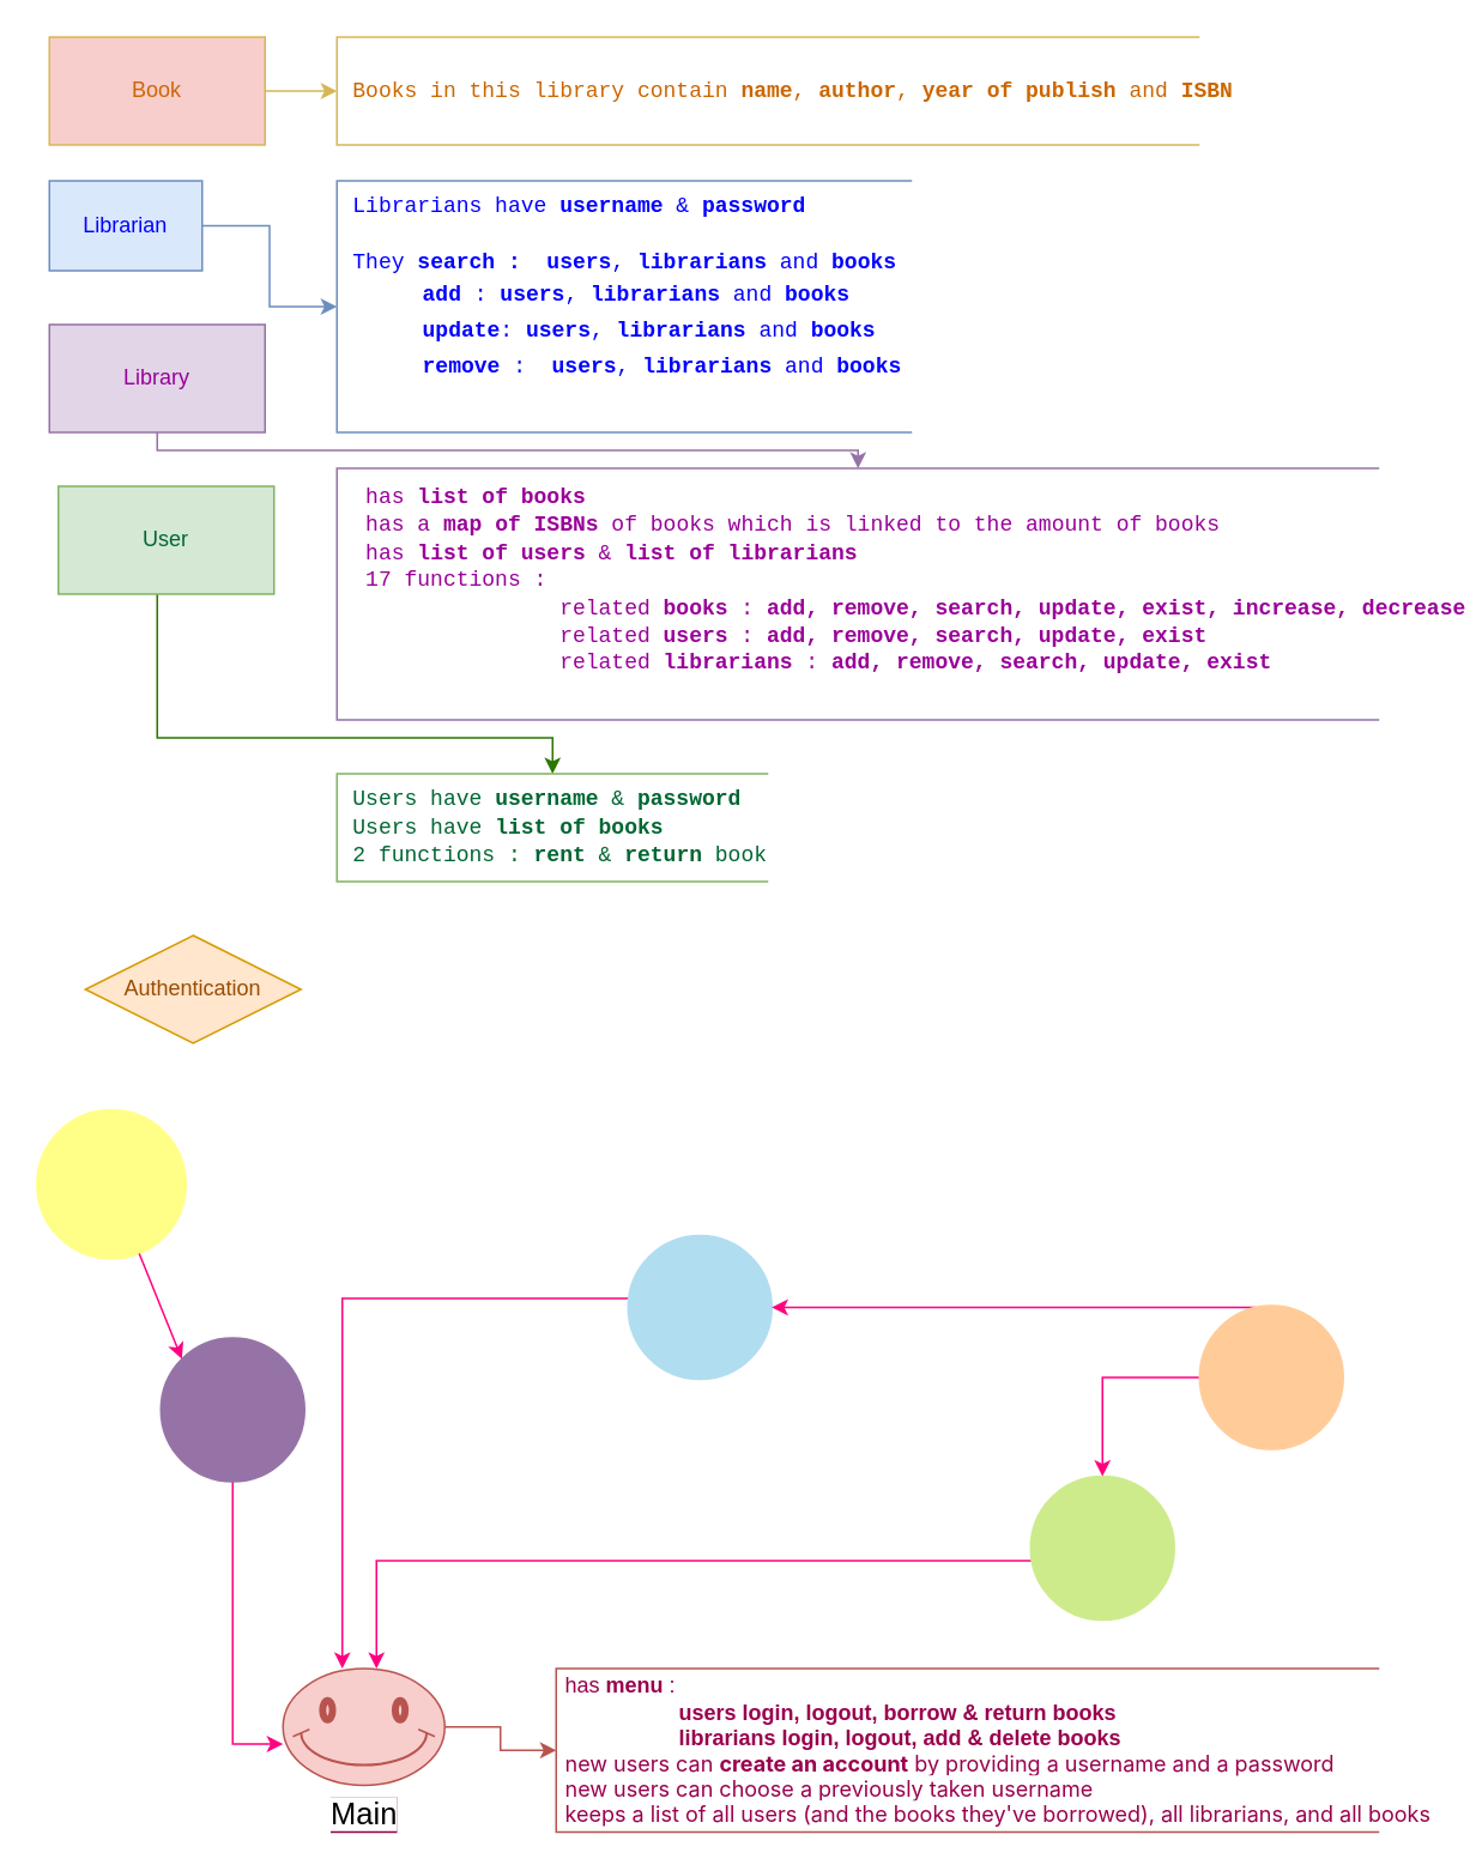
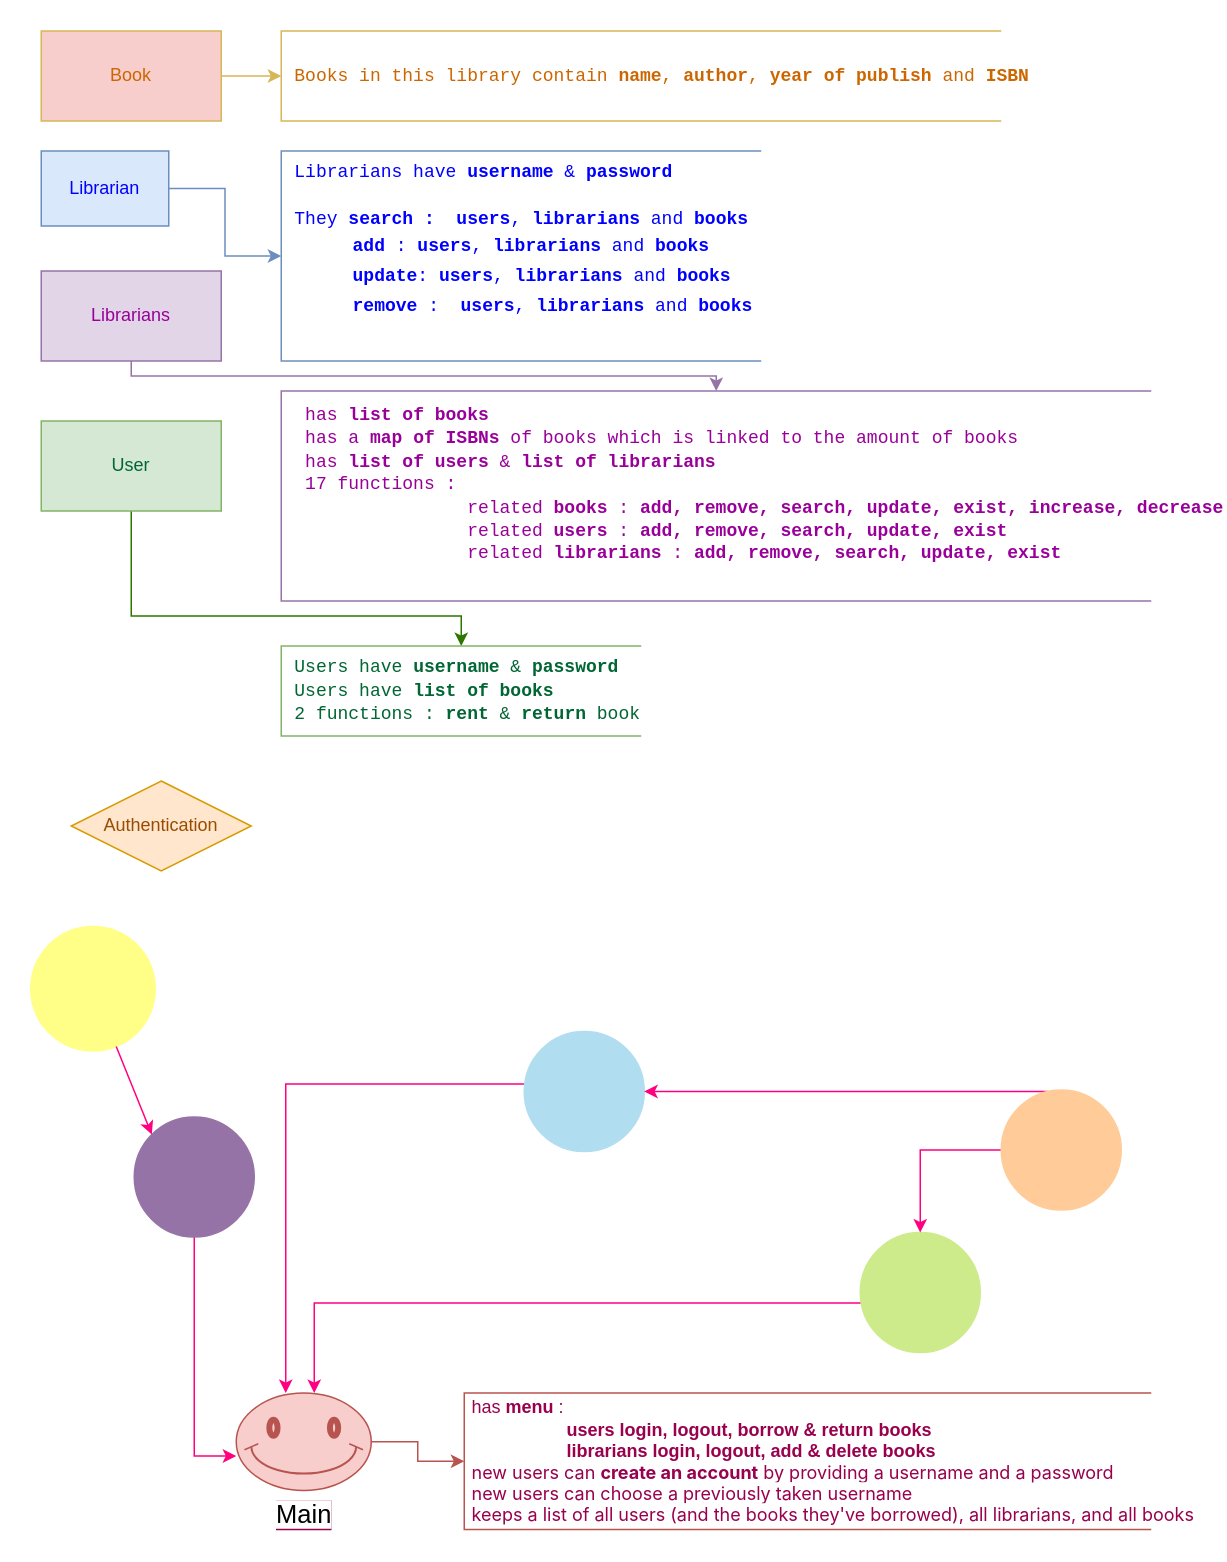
  <mxCell id="0" />
  <mxCell id="1" parent="0" />
  <mxCell id="2" value="" style="edgeStyle=orthogonalEdgeStyle;rounded=0;orthogonalLoop=1;jettySize=auto;html=1;fontSize=17;fontColor=#000000;fillColor=#60a917;strokeColor=#2D7600;" parent="1" source="3" target="13" edge="1"><mxGeometry relative="1" as="geometry"><Array as="points"><mxPoint x="87" y="410" /><mxPoint x="307" y="410" /></Array></mxGeometry></mxCell>
- <mxCell id="3" value="&lt;font color=&quot;#006633&quot;&gt;User&lt;/font&gt;" style="rounded=0;whiteSpace=wrap;html=1;fillColor=#d5e8d4;strokeColor=#82b366;" parent="1" vertex="1"><mxGeometry x="32" y="270" width="120" height="60" as="geometry" /></mxCell>
+ <mxCell id="3" value="&lt;font color=&quot;#006633&quot;&gt;User&lt;/font&gt;" style="rounded=0;whiteSpace=wrap;html=1;fillColor=#d5e8d4;strokeColor=#82b366;" parent="1" vertex="1"><mxGeometry x="27" y="280" width="120" height="60" as="geometry" /></mxCell>
  <mxCell id="4" value="" style="edgeStyle=orthogonalEdgeStyle;rounded=0;orthogonalLoop=1;jettySize=auto;html=1;fontSize=17;fontColor=#006633;fillColor=#e1d5e7;strokeColor=#9673a6;" parent="1" source="5" target="16" edge="1"><mxGeometry relative="1" as="geometry"><Array as="points"><mxPoint x="87" y="250" /><mxPoint x="477" y="250" /></Array></mxGeometry></mxCell>
- <mxCell id="5" value="&lt;font color=&quot;#990099&quot;&gt;Library&lt;/font&gt;" style="rounded=0;whiteSpace=wrap;html=1;fillColor=#e1d5e7;strokeColor=#9673a6;" parent="1" vertex="1"><mxGeometry x="27" y="180" width="120" height="60" as="geometry" /></mxCell>
+ <mxCell id="5" value="&lt;font color=&quot;#990099&quot;&gt;Librarians&lt;/font&gt;" style="rounded=0;whiteSpace=wrap;html=1;fillColor=#e1d5e7;strokeColor=#9673a6;" parent="1" vertex="1"><mxGeometry x="27" y="180" width="120" height="60" as="geometry" /></mxCell>
  <mxCell id="6" value="" style="edgeStyle=orthogonalEdgeStyle;rounded=0;orthogonalLoop=1;jettySize=auto;html=1;fontSize=17;fontColor=#0000FF;fillColor=#dae8fc;strokeColor=#6c8ebf;" parent="1" source="7" target="12" edge="1"><mxGeometry relative="1" as="geometry" /></mxCell>
  <mxCell id="7" value="&lt;font color=&quot;#0000ff&quot;&gt;Librarian&lt;/font&gt;" style="rounded=0;whiteSpace=wrap;html=1;fillColor=#dae8fc;strokeColor=#6c8ebf;" parent="1" vertex="1"><mxGeometry x="27" y="100" width="85" height="50" as="geometry" /></mxCell>
  <mxCell id="8" value="" style="edgeStyle=orthogonalEdgeStyle;rounded=0;orthogonalLoop=1;jettySize=auto;html=1;fillColor=#fff2cc;strokeColor=#d6b656;" parent="1" source="9" target="10" edge="1"><mxGeometry relative="1" as="geometry" /></mxCell>
  <mxCell id="9" value="&lt;font color=&quot;#cc6600&quot;&gt;Book&lt;/font&gt;" style="rounded=0;whiteSpace=wrap;html=1;fillColor=#f8cecc;strokeColor=#d6b656;" parent="1" vertex="1"><mxGeometry x="27" y="20" width="120" height="60" as="geometry" /></mxCell>
  <mxCell id="10" value="&lt;span style=&quot;font-family: ui-monospace, SFMono-Regular, &amp;quot;SF Mono&amp;quot;, Menlo, Consolas, &amp;quot;Liberation Mono&amp;quot;, monospace; background-color: rgb(255, 255, 255);&quot;&gt;&lt;font color=&quot;#cc6600&quot;&gt;&amp;nbsp;Books in this library contain &lt;b&gt;name&lt;/b&gt;, &lt;b&gt;author&lt;/b&gt;, &lt;b&gt;year of publish&lt;/b&gt; and &lt;b&gt;ISBN&lt;/b&gt;&lt;/font&gt;&lt;/span&gt;" style="strokeWidth=1;html=1;shape=mxgraph.flowchart.annotation_1;align=left;pointerEvents=1;fillColor=#FFF2CC;strokeColor=#d6b656;fillStyle=auto;" parent="1" vertex="1"><mxGeometry x="187" y="20" width="480" height="60" as="geometry" /></mxCell>
  <mxCell id="11" value="&lt;font color=&quot;#994c00&quot;&gt;Authentication&lt;/font&gt;" style="rhombus;whiteSpace=wrap;html=1;fillColor=#ffe6cc;strokeColor=#d79b00;" parent="1" vertex="1"><mxGeometry x="47" y="520" width="120" height="60" as="geometry" /></mxCell>
  <mxCell id="12" value="&lt;font face=&quot;ui-monospace, SFMono-Regular, SF Mono, Menlo, Consolas, Liberation Mono, monospace&quot; color=&quot;#0000ff&quot;&gt;&lt;span style=&quot;background-color: rgb(255, 255, 255);&quot;&gt;&amp;nbsp;Librarians have &lt;b&gt;username&lt;/b&gt; &amp;amp; &lt;b&gt;password&lt;br&gt;&lt;/b&gt;&lt;br&gt;&amp;nbsp;They&amp;nbsp;&lt;/span&gt;&lt;/font&gt;&lt;span style=&quot;font-family: ui-monospace, SFMono-Regular, &amp;quot;SF Mono&amp;quot;, Menlo, Consolas, &amp;quot;Liberation Mono&amp;quot;, monospace; background-color: rgb(255, 255, 255);&quot;&gt;&lt;font color=&quot;#0000ff&quot;&gt;&lt;b&gt;search :&amp;nbsp;&lt;/b&gt; &lt;b&gt;users&lt;/b&gt;, &lt;b&gt;librarians&lt;/b&gt; and &lt;b&gt;books&lt;br&gt;&lt;/b&gt;&lt;/font&gt;&lt;/span&gt;&lt;table style=&quot;border-spacing: 0px; border-collapse: collapse; tab-size: 8; font-family: -apple-system, BlinkMacSystemFont, &amp;quot;Segoe UI&amp;quot;, &amp;quot;Noto Sans&amp;quot;, Helvetica, Arial, sans-serif, &amp;quot;Apple Color Emoji&amp;quot;, &amp;quot;Segoe UI Emoji&amp;quot;; font-size: 14px; background-color: rgb(255, 255, 255);&quot; data-tagsearch-path=&quot;src/main/java/Librarian.java&quot; data-tagsearch-lang=&quot;Java&quot; data-paste-markdown-skip=&quot;&quot; data-tab-size=&quot;8&quot; class=&quot;highlight tab-size js-file-line-container js-code-nav-container js-tagsearch-file&quot; data-hpc=&quot;&quot;&gt;&lt;tbody style=&quot;box-sizing: border-box;&quot;&gt;&lt;tr style=&quot;box-sizing: border-box;&quot;&gt;&lt;td style=&quot;box-sizing: border-box; padding: 0px 10px; position: relative; line-height: 20px; vertical-align: top; overflow: visible; font-family: ui-monospace, SFMono-Regular, &amp;quot;SF Mono&amp;quot;, Menlo, Consolas, &amp;quot;Liberation Mono&amp;quot;, monospace; font-size: 12px; color: var(--color-fg-default); overflow-wrap: anywhere;&quot; class=&quot;blob-code blob-code-inner js-file-line&quot; id=&quot;LC5&quot;&gt;&lt;font color=&quot;#0000ff&quot;&gt;&lt;span style=&quot;box-sizing: border-box;&quot; class=&quot;pl-c&quot;&gt;&amp;nbsp; &amp;nbsp; &amp;nbsp;&lt;b&gt;add&lt;/b&gt; :&amp;nbsp;&lt;b style=&quot;&quot;&gt;users&lt;/b&gt;,&amp;nbsp;&lt;b style=&quot;&quot;&gt;librarians&lt;/b&gt;&amp;nbsp;and&amp;nbsp;&lt;b style=&quot;&quot;&gt;books&lt;/b&gt;&lt;br&gt;&amp;nbsp; &amp;nbsp; &amp;nbsp;&lt;b&gt;update&lt;/b&gt;:&amp;nbsp;&lt;b style=&quot;&quot;&gt;users&lt;/b&gt;,&amp;nbsp;&lt;b style=&quot;&quot;&gt;librarians&lt;/b&gt;&amp;nbsp;and&amp;nbsp;&lt;b style=&quot;&quot;&gt;books&lt;/b&gt;&lt;br&gt;&amp;nbsp; &amp;nbsp; &amp;nbsp;&lt;b&gt;remove&lt;/b&gt; :&amp;nbsp;&amp;nbsp;&lt;/span&gt;&lt;b style=&quot;&quot;&gt;users&lt;/b&gt;,&amp;nbsp;&lt;b style=&quot;&quot;&gt;librarians&lt;/b&gt;&amp;nbsp;and&amp;nbsp;&lt;b style=&quot;&quot;&gt;books&lt;/b&gt;&lt;/font&gt;&lt;/td&gt;&lt;/tr&gt;&lt;tr style=&quot;box-sizing: border-box; background-color: transparent;&quot;&gt;&lt;td style=&quot;box-sizing: border-box; padding: 0px 10px; position: relative; width: 50px; min-width: 50px; font-family: ui-monospace, SFMono-Regular, &amp;quot;SF Mono&amp;quot;, Menlo, Consolas, &amp;quot;Liberation Mono&amp;quot;, monospace; font-size: 12px; line-height: 20px; color: var(--color-fg-subtle); text-align: right; vertical-align: top; cursor: pointer; user-select: none;&quot; data-line-number=&quot;6&quot; class=&quot;blob-num js-line-number js-code-nav-line-number js-blob-rnum&quot; id=&quot;L6&quot;&gt;&lt;/td&gt;&lt;td style=&quot;box-sizing: border-box; padding: 0px 10px; position: relative; line-height: 20px; vertical-align: top; overflow: visible; font-family: ui-monospace, SFMono-Regular, &amp;quot;SF Mono&amp;quot;, Menlo, Consolas, &amp;quot;Liberation Mono&amp;quot;, monospace; font-size: 12px; color: var(--color-fg-default); overflow-wrap: anywhere;&quot; class=&quot;blob-code blob-code-inner js-file-line&quot; id=&quot;LC6&quot;&gt;&lt;font color=&quot;#0000ff&quot;&gt;&lt;br&gt;&lt;/font&gt;&lt;/td&gt;&lt;/tr&gt;&lt;/tbody&gt;&lt;/table&gt;" style="strokeWidth=1;html=1;shape=mxgraph.flowchart.annotation_1;align=left;pointerEvents=1;fillColor=#dae8fc;strokeColor=#6c8ebf;fillStyle=auto;" parent="1" vertex="1"><mxGeometry x="187" y="100" width="320" height="140" as="geometry" /></mxCell>
  <mxCell id="13" value="&lt;font color=&quot;#006633&quot;&gt;&lt;span style=&quot;font-family: ui-monospace, SFMono-Regular, &amp;quot;SF Mono&amp;quot;, Menlo, Consolas, &amp;quot;Liberation Mono&amp;quot;, monospace; background-color: rgb(255, 255, 255);&quot;&gt;&amp;nbsp;Users have&amp;nbsp;&lt;/span&gt;&lt;b style=&quot;font-family: ui-monospace, SFMono-Regular, &amp;quot;SF Mono&amp;quot;, Menlo, Consolas, &amp;quot;Liberation Mono&amp;quot;, monospace;&quot;&gt;username&lt;/b&gt;&lt;span style=&quot;font-family: ui-monospace, SFMono-Regular, &amp;quot;SF Mono&amp;quot;, Menlo, Consolas, &amp;quot;Liberation Mono&amp;quot;, monospace; background-color: rgb(255, 255, 255);&quot;&gt;&amp;nbsp;&amp;amp;&amp;nbsp;&lt;/span&gt;&lt;b style=&quot;font-family: ui-monospace, SFMono-Regular, &amp;quot;SF Mono&amp;quot;, Menlo, Consolas, &amp;quot;Liberation Mono&amp;quot;, monospace;&quot;&gt;password&lt;br&gt;&amp;nbsp;&lt;/b&gt;&lt;span style=&quot;font-family: ui-monospace, SFMono-Regular, &amp;quot;SF Mono&amp;quot;, Menlo, Consolas, &amp;quot;Liberation Mono&amp;quot;, monospace;&quot;&gt;Users have &lt;b&gt;list of books&lt;br&gt;&lt;/b&gt;&amp;nbsp;2 functions : &lt;b&gt;rent&lt;/b&gt; &amp;amp; &lt;b&gt;return&lt;/b&gt; book&lt;br&gt;&lt;/span&gt;&lt;/font&gt;" style="strokeWidth=1;html=1;shape=mxgraph.flowchart.annotation_1;align=left;pointerEvents=1;fillColor=#d5e8d4;strokeColor=#82b366;fillStyle=auto;" parent="1" vertex="1"><mxGeometry x="187" y="430" width="240" height="60" as="geometry" /></mxCell>
  <mxCell id="14" value="" style="edgeStyle=orthogonalEdgeStyle;rounded=0;orthogonalLoop=1;jettySize=auto;html=1;fillColor=#f8cecc;strokeColor=#b85450;" parent="1" source="15" target="17" edge="1"><mxGeometry relative="1" as="geometry" /></mxCell>
  <mxCell id="15" value="&lt;span style=&quot;background-color: rgb(255, 255, 255);&quot;&gt;Main&lt;/span&gt;" style="verticalLabelPosition=bottom;verticalAlign=top;html=1;shape=mxgraph.basic.smiley;labelBackgroundColor=#99004D;fillStyle=auto;strokeWidth=1;fontSize=17;fillColor=#f8cecc;strokeColor=#b85450;" parent="1" vertex="1"><mxGeometry x="157" y="928" width="90" height="65" as="geometry" /></mxCell>
  <mxCell id="16" value="&lt;font color=&quot;#990099&quot;&gt;&lt;span style=&quot;font-family: ui-monospace, SFMono-Regular, &amp;quot;SF Mono&amp;quot;, Menlo, Consolas, &amp;quot;Liberation Mono&amp;quot;, monospace;&quot;&gt;&amp;nbsp; has&amp;nbsp;&lt;/span&gt;&lt;b style=&quot;font-family: ui-monospace, SFMono-Regular, &amp;quot;SF Mono&amp;quot;, Menlo, Consolas, &amp;quot;Liberation Mono&amp;quot;, monospace;&quot;&gt;list of books&lt;br&gt;&amp;nbsp; &lt;/b&gt;&lt;span style=&quot;font-family: ui-monospace, SFMono-Regular, &amp;quot;SF Mono&amp;quot;, Menlo, Consolas, &amp;quot;Liberation Mono&amp;quot;, monospace;&quot;&gt;has a &lt;b&gt;map of ISBNs&lt;/b&gt; of books which is linked to the amount of books&lt;br&gt;&amp;nbsp; has &lt;b&gt;list of users&lt;/b&gt; &amp;amp; &lt;b&gt;list of librarians&lt;/b&gt;&lt;br&gt;&amp;nbsp; 17 functions :&lt;br&gt;&amp;nbsp; &amp;nbsp; &amp;nbsp; &amp;nbsp; &amp;nbsp; &amp;nbsp; &amp;nbsp; &amp;nbsp; &amp;nbsp;related &lt;b&gt;books&lt;/b&gt; : &lt;b&gt;add, remove, search, update, exist, increase, decrease&lt;/b&gt;&lt;br&gt;&amp;nbsp; &amp;nbsp; &amp;nbsp; &amp;nbsp; &amp;nbsp; &amp;nbsp; &amp;nbsp; &amp;nbsp; &amp;nbsp;related &lt;b&gt;users&lt;/b&gt; : &lt;b&gt;add, remove, search, update, exist&lt;/b&gt;&lt;br&gt;&amp;nbsp; &amp;nbsp; &amp;nbsp; &amp;nbsp; &amp;nbsp; &amp;nbsp; &amp;nbsp; &amp;nbsp; &amp;nbsp;related &lt;b&gt;librarians&lt;/b&gt; : &lt;b&gt;add, remove, search, update, exist&lt;/b&gt;&lt;br&gt;&lt;br&gt;&lt;/span&gt;&lt;/font&gt;" style="strokeWidth=1;html=1;shape=mxgraph.flowchart.annotation_1;align=left;pointerEvents=1;fillColor=#e1d5e7;strokeColor=#9673a6;fillStyle=auto;" parent="1" vertex="1"><mxGeometry x="187" y="260" width="580" height="140" as="geometry" /></mxCell>
  <mxCell id="17" value="&lt;font color=&quot;#99004d&quot; style=&quot;font-size: 12px;&quot;&gt;&lt;font style=&quot;font-size: 12px;&quot;&gt;&lt;font style=&quot;font-size: 12px;&quot;&gt;&amp;nbsp;has &lt;b style=&quot;&quot;&gt;menu&lt;/b&gt; :&amp;nbsp;&lt;br&gt;&amp;nbsp; &amp;nbsp; &amp;nbsp; &amp;nbsp; &amp;nbsp; &amp;nbsp; &amp;nbsp; &amp;nbsp; &amp;nbsp; &amp;nbsp; &lt;b style=&quot;&quot;&gt;users login, logout, borrow &amp;amp; return books&lt;/b&gt;&lt;br&gt;&amp;nbsp; &amp;nbsp; &amp;nbsp; &amp;nbsp; &amp;nbsp; &amp;nbsp; &amp;nbsp; &amp;nbsp; &amp;nbsp; &amp;nbsp;&lt;b style=&quot;&quot;&gt; librarians login, logout, add &amp;amp; delete books&lt;/b&gt;&lt;br&gt;&amp;nbsp;&lt;/font&gt;&lt;span style=&quot;font-family: -apple-system, BlinkMacSystemFont, &amp;quot;Segoe UI&amp;quot;, &amp;quot;Noto Sans&amp;quot;, Helvetica, Arial, sans-serif, &amp;quot;Apple Color Emoji&amp;quot;, &amp;quot;Segoe UI Emoji&amp;quot;; background-color: rgb(255, 255, 255);&quot;&gt;new users can&amp;nbsp;&lt;b&gt;create an account&lt;/b&gt; by providing a username and a password&lt;br&gt;&lt;/span&gt;&lt;/font&gt;&lt;font style=&quot;font-size: 12px;&quot;&gt;&amp;nbsp;&lt;/font&gt;&lt;span style=&quot;font-family: -apple-system, BlinkMacSystemFont, &amp;quot;Segoe UI&amp;quot;, &amp;quot;Noto Sans&amp;quot;, Helvetica, Arial, sans-serif, &amp;quot;Apple Color Emoji&amp;quot;, &amp;quot;Segoe UI Emoji&amp;quot;; background-color: rgb(255, 255, 255);&quot;&gt;new users can choose a previously taken username&lt;br&gt;&lt;/span&gt;&lt;font style=&quot;font-size: 12px;&quot;&gt;&amp;nbsp;&lt;/font&gt;&lt;span style=&quot;font-family: -apple-system, BlinkMacSystemFont, &amp;quot;Segoe UI&amp;quot;, &amp;quot;Noto Sans&amp;quot;, Helvetica, Arial, sans-serif, &amp;quot;Apple Color Emoji&amp;quot;, &amp;quot;Segoe UI Emoji&amp;quot;; background-color: rgb(255, 255, 255);&quot;&gt;keeps a list of all users (and the books they've borrowed), all librarians, and all books&lt;/span&gt;&lt;/font&gt;&lt;font color=&quot;#99004d&quot;&gt;&lt;br&gt;&lt;/font&gt;" style="strokeWidth=1;html=1;shape=mxgraph.flowchart.annotation_1;align=left;pointerEvents=1;fillColor=#f8cecc;strokeColor=#b85450;fillStyle=auto;" parent="1" vertex="1"><mxGeometry x="309" y="928" width="458" height="91" as="geometry" /></mxCell>
  <mxCell id="18" value="" style="edgeStyle=orthogonalEdgeStyle;rounded=0;orthogonalLoop=1;jettySize=auto;html=1;strokeColor=#FF0080;fontSize=12;fontColor=#994C00;" parent="1" source="19" target="15" edge="1"><mxGeometry relative="1" as="geometry"><Array as="points"><mxPoint x="190" y="722" /></Array></mxGeometry></mxCell>
  <mxCell id="19" value="" style="ellipse;whiteSpace=wrap;html=1;aspect=fixed;labelBackgroundColor=#FFFFFF;strokeColor=#B1DDF0;fontSize=12;fillColor=#b1ddf0;" parent="1" vertex="1"><mxGeometry x="349" y="687" width="80" height="80" as="geometry" /></mxCell>
  <mxCell id="20" value="" style="ellipse;whiteSpace=wrap;html=1;aspect=fixed;labelBackgroundColor=#FFFFFF;strokeColor=#FFFF88;fontSize=12;fillColor=#FFFF88;" parent="1" vertex="1"><mxGeometry x="20" y="617" width="83" height="83" as="geometry" /></mxCell>
  <mxCell id="21" value="" style="edgeStyle=orthogonalEdgeStyle;rounded=0;orthogonalLoop=1;jettySize=auto;html=1;strokeColor=#FF0080;fontSize=12;fontColor=#994C00;" parent="1" source="22" target="15" edge="1"><mxGeometry relative="1" as="geometry"><mxPoint x="209" y="950" as="targetPoint" /><Array as="points"><mxPoint x="209" y="868" /></Array></mxGeometry></mxCell>
  <mxCell id="22" value="" style="ellipse;whiteSpace=wrap;html=1;aspect=fixed;labelBackgroundColor=#FFFFFF;strokeColor=#CDEB8B;fontSize=12;fillColor=#cdeb8b;" parent="1" vertex="1"><mxGeometry x="573" y="821" width="80" height="80" as="geometry" /></mxCell>
  <mxCell id="23" value="" style="edgeStyle=orthogonalEdgeStyle;rounded=0;orthogonalLoop=1;jettySize=auto;html=1;strokeColor=#FF0080;fontSize=12;fontColor=#994C00;" parent="1" source="24" target="15" edge="1"><mxGeometry relative="1" as="geometry"><Array as="points"><mxPoint x="129" y="970" /></Array></mxGeometry></mxCell>
  <mxCell id="24" value="" style="ellipse;whiteSpace=wrap;html=1;aspect=fixed;labelBackgroundColor=#FFFFFF;strokeColor=#9673A6;fontSize=12;fillColor=#9673A6;" parent="1" vertex="1"><mxGeometry x="89" y="744" width="80" height="80" as="geometry" /></mxCell>
  <mxCell id="25" value="" style="edgeStyle=orthogonalEdgeStyle;rounded=0;orthogonalLoop=1;jettySize=auto;html=1;strokeColor=#FF0080;fontSize=12;fontColor=#994C00;" parent="1" source="27" target="22" edge="1"><mxGeometry relative="1" as="geometry" /></mxCell>
  <mxCell id="26" value="" style="edgeStyle=orthogonalEdgeStyle;rounded=0;orthogonalLoop=1;jettySize=auto;html=1;strokeColor=#FF0080;fontSize=12;fontColor=#994C00;entryX=1;entryY=0.5;entryDx=0;entryDy=0;" parent="1" source="27" target="19" edge="1"><mxGeometry relative="1" as="geometry"><Array as="points"><mxPoint x="546" y="727" /><mxPoint x="546" y="727" /></Array></mxGeometry></mxCell>
  <mxCell id="27" value="" style="ellipse;whiteSpace=wrap;html=1;aspect=fixed;labelBackgroundColor=#FFFFFF;strokeColor=#FFCC99;fontSize=12;fillColor=#ffcc99;" parent="1" vertex="1"><mxGeometry x="667" y="726" width="80" height="80" as="geometry" /></mxCell>
  <mxCell id="28" value="" style="endArrow=classic;html=1;rounded=0;fontSize=12;fontColor=#994C00;entryX=0;entryY=0;entryDx=0;entryDy=0;strokeColor=#FF0080;" parent="1" source="20" target="24" edge="1"><mxGeometry width="50" height="50" relative="1" as="geometry"><mxPoint x="159" y="669" as="sourcePoint" /><mxPoint x="209" y="619" as="targetPoint" /></mxGeometry></mxCell>
